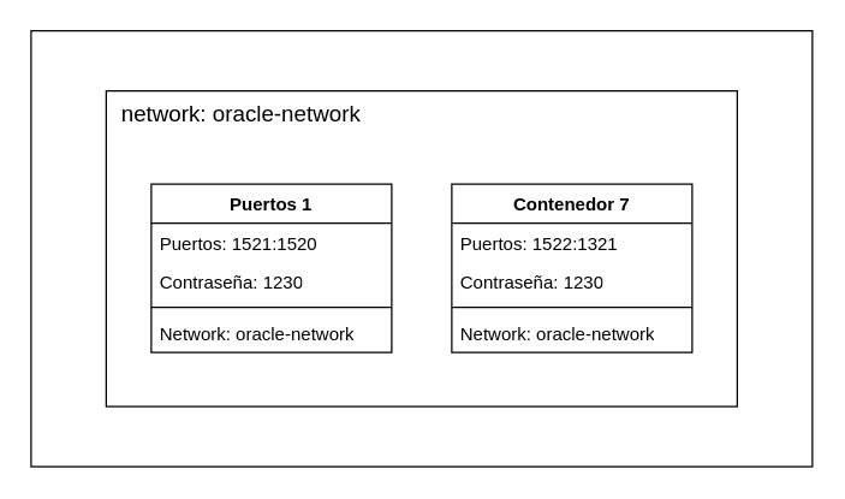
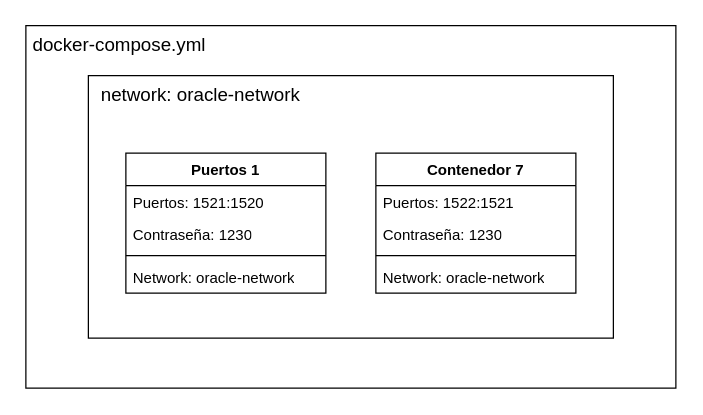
  <mxCell id="0" />
  <mxCell id="1" parent="0" />
  <mxCell id="2" value="" style="rounded=0;whiteSpace=wrap;html=1;" vertex="1" parent="1"><mxGeometry x="20" y="20" width="520" height="290" as="geometry" /></mxCell>
+ <mxCell id="3" value="&lt;font style=&quot;font-size: 15px;&quot;&gt;docker-compose.yml&lt;/font&gt;" style="text;html=1;align=center;verticalAlign=middle;whiteSpace=wrap;rounded=0;" vertex="1" parent="1"><mxGeometry x="20" y="20" width="150" height="30" as="geometry" /></mxCell>
  <mxCell id="4" value="" style="rounded=0;whiteSpace=wrap;html=1;" vertex="1" parent="1"><mxGeometry x="70" y="60" width="420" height="210" as="geometry" /></mxCell>
  <mxCell id="5" value="&lt;font style=&quot;font-size: 15px;&quot;&gt;network: oracle-network&lt;/font&gt;" style="text;html=1;align=center;verticalAlign=middle;whiteSpace=wrap;rounded=0;" vertex="1" parent="1"><mxGeometry x="70" y="60" width="180" height="30" as="geometry" /></mxCell>
  <mxCell id="6" value="Puertos 1" style="swimlane;fontStyle=1;align=center;verticalAlign=top;childLayout=stackLayout;horizontal=1;startSize=26;horizontalStack=0;resizeParent=1;resizeParentMax=0;resizeLast=0;collapsible=1;marginBottom=0;whiteSpace=wrap;html=1;" vertex="1" parent="1"><mxGeometry x="100" y="122" width="160" height="112" as="geometry" /></mxCell>
  <mxCell id="7" value="Puertos: 1521:1520" style="text;strokeColor=none;fillColor=none;align=left;verticalAlign=top;spacingLeft=4;spacingRight=4;overflow=hidden;rotatable=0;points=[[0,0.5],[1,0.5]];portConstraint=eastwest;whiteSpace=wrap;html=1;" vertex="1" parent="6"><mxGeometry y="26" width="160" height="26" as="geometry" /></mxCell>
  <mxCell id="8" value="Contraseña: 1230" style="text;strokeColor=none;fillColor=none;align=left;verticalAlign=top;spacingLeft=4;spacingRight=4;overflow=hidden;rotatable=0;points=[[0,0.5],[1,0.5]];portConstraint=eastwest;whiteSpace=wrap;html=1;" vertex="1" parent="6"><mxGeometry y="52" width="160" height="26" as="geometry" /></mxCell>
  <mxCell id="9" value="" style="line;strokeWidth=1;fillColor=none;align=left;verticalAlign=middle;spacingTop=-1;spacingLeft=3;spacingRight=3;rotatable=0;labelPosition=right;points=[];portConstraint=eastwest;strokeColor=inherit;" vertex="1" parent="6"><mxGeometry y="78" width="160" height="8" as="geometry" /></mxCell>
  <mxCell id="10" value="Network: oracle-network" style="text;strokeColor=none;fillColor=none;align=left;verticalAlign=top;spacingLeft=4;spacingRight=4;overflow=hidden;rotatable=0;points=[[0,0.5],[1,0.5]];portConstraint=eastwest;whiteSpace=wrap;html=1;" vertex="1" parent="6"><mxGeometry y="86" width="160" height="26" as="geometry" /></mxCell>
  <mxCell id="11" value="Contenedor 7" style="swimlane;fontStyle=1;align=center;verticalAlign=top;childLayout=stackLayout;horizontal=1;startSize=26;horizontalStack=0;resizeParent=1;resizeParentMax=0;resizeLast=0;collapsible=1;marginBottom=0;whiteSpace=wrap;html=1;" vertex="1" parent="1"><mxGeometry x="300" y="122" width="160" height="112" as="geometry" /></mxCell>
- <mxCell id="12" value="Puertos: 1522:1321" style="text;strokeColor=none;fillColor=none;align=left;verticalAlign=top;spacingLeft=4;spacingRight=4;overflow=hidden;rotatable=0;points=[[0,0.5],[1,0.5]];portConstraint=eastwest;whiteSpace=wrap;html=1;" vertex="1" parent="11"><mxGeometry y="26" width="160" height="26" as="geometry" /></mxCell>
+ <mxCell id="12" value="Puertos: 1522:1521" style="text;strokeColor=none;fillColor=none;align=left;verticalAlign=top;spacingLeft=4;spacingRight=4;overflow=hidden;rotatable=0;points=[[0,0.5],[1,0.5]];portConstraint=eastwest;whiteSpace=wrap;html=1;" vertex="1" parent="11"><mxGeometry y="26" width="160" height="26" as="geometry" /></mxCell>
  <mxCell id="13" value="Contraseña: 1230" style="text;strokeColor=none;fillColor=none;align=left;verticalAlign=top;spacingLeft=4;spacingRight=4;overflow=hidden;rotatable=0;points=[[0,0.5],[1,0.5]];portConstraint=eastwest;whiteSpace=wrap;html=1;" vertex="1" parent="11"><mxGeometry y="52" width="160" height="26" as="geometry" /></mxCell>
  <mxCell id="14" value="" style="line;strokeWidth=1;fillColor=none;align=left;verticalAlign=middle;spacingTop=-1;spacingLeft=3;spacingRight=3;rotatable=0;labelPosition=right;points=[];portConstraint=eastwest;strokeColor=inherit;" vertex="1" parent="11"><mxGeometry y="78" width="160" height="8" as="geometry" /></mxCell>
  <mxCell id="15" value="Network: oracle-network" style="text;strokeColor=none;fillColor=none;align=left;verticalAlign=top;spacingLeft=4;spacingRight=4;overflow=hidden;rotatable=0;points=[[0,0.5],[1,0.5]];portConstraint=eastwest;whiteSpace=wrap;html=1;" vertex="1" parent="11"><mxGeometry y="86" width="160" height="26" as="geometry" /></mxCell>
